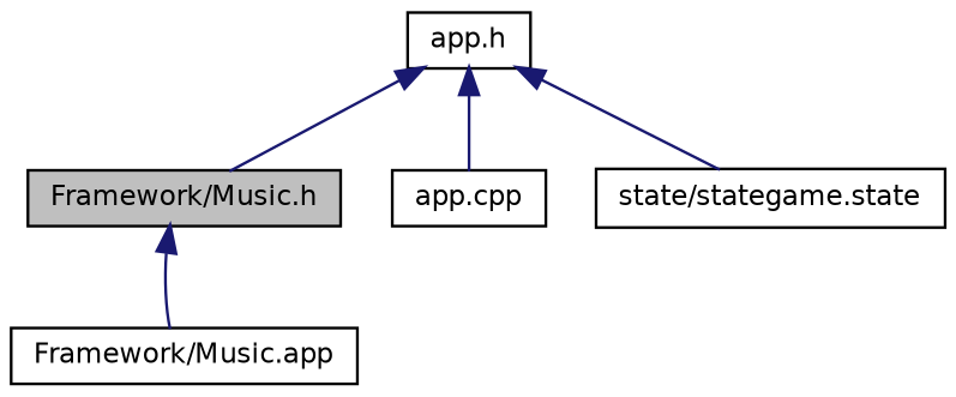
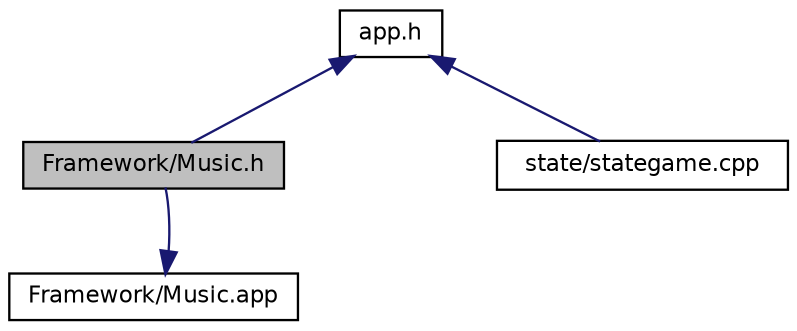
  digraph {
    node [color=black fillcolor=white fontname=Helvetica fontsize=10 shape=record style=filled]
    edge [color=midnightblue dir=back fontname=Helvetica fontsize=10 labelfontname=Helvetica labelfontsize=10 style=solid]
    n1 [fillcolor=grey75 fontcolor=black height=0.2 label="Framework/Music.h" width=0.4]
    n2 [height=0.2 label="Framework/Music.app" width=0.4]
    n3 [height=0.2 label="app.h" width=0.4]
-   n4 [height=0.2 label="app.cpp" width=0.4]
-   n5 [height=0.2 label="state/stategame.state" width=0.4]
-   n1 -> n2
+   n5 [height=0.2 label="state/stategame.cpp" width=0.4]
+   n2 -> n1
    n3 -> n1
-   n3 -> n4
    n3 -> n5
  }
